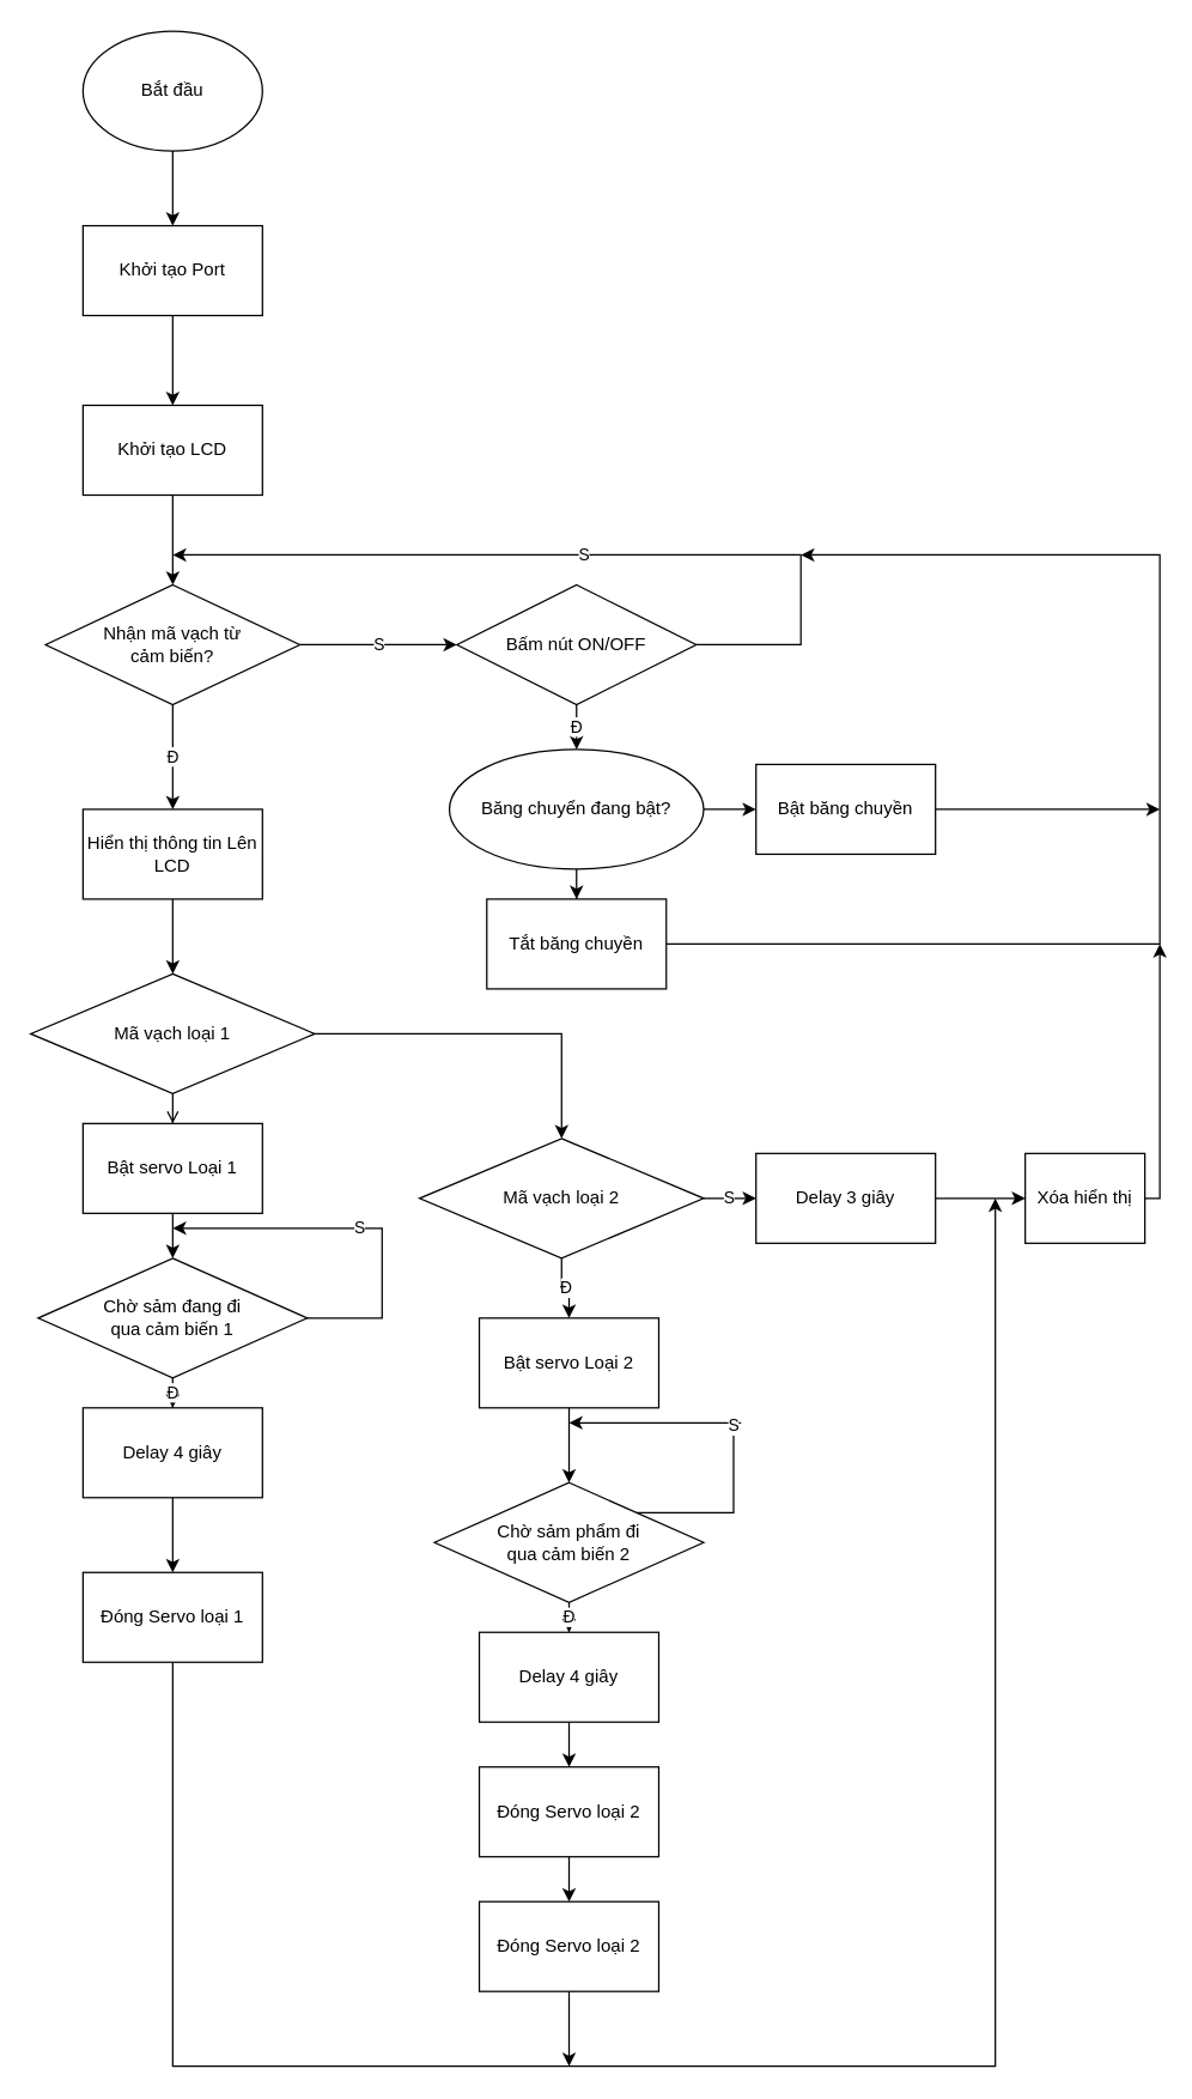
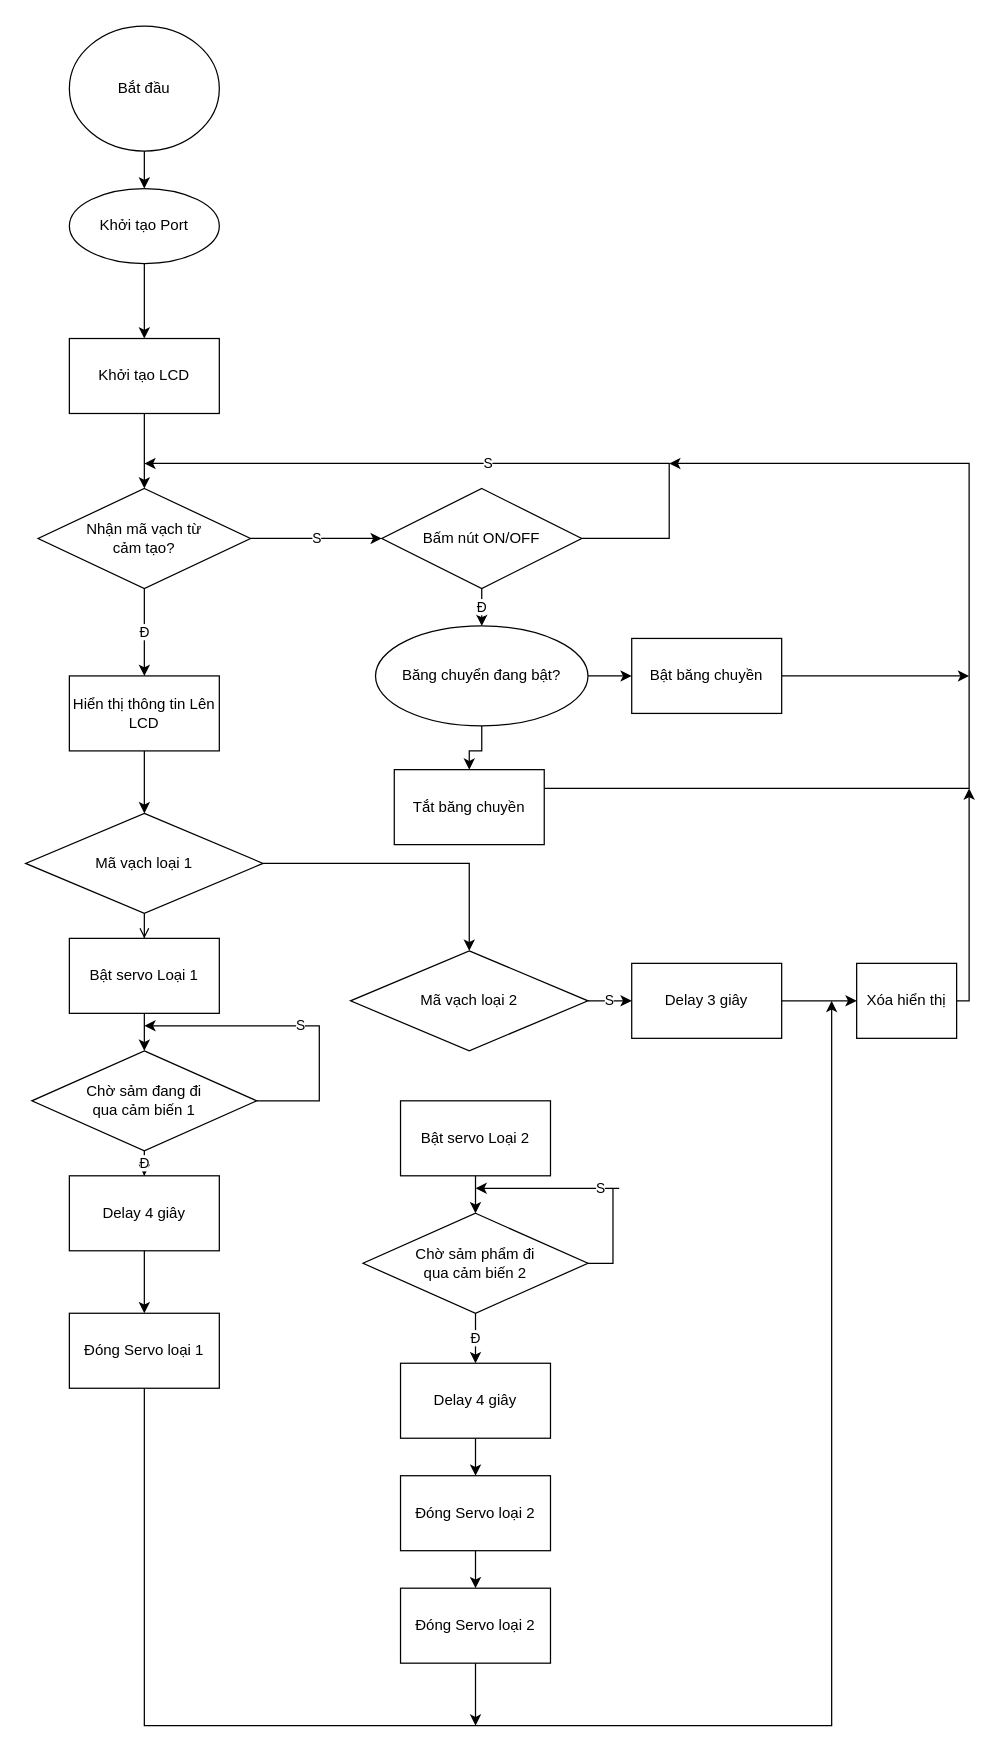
  <mxCell id="0" />
  <mxCell id="1" parent="0" />
  <mxCell id="2" style="edgeStyle=orthogonalEdgeStyle;rounded=0;orthogonalLoop=1;jettySize=auto;html=1;entryX=0.5;entryY=0;entryDx=0;entryDy=0;" parent="1" source="3" target="5" edge="1"><mxGeometry relative="1" as="geometry" /></mxCell>
- <mxCell id="3" value="Bắt đầu" style="ellipse;whiteSpace=wrap;html=1;" parent="1" vertex="1"><mxGeometry x="55" y="20" width="120" height="80" as="geometry" /></mxCell>
+ <mxCell id="3" value="Bắt đầu" style="ellipse;whiteSpace=wrap;html=1;" parent="1" vertex="1"><mxGeometry x="55" y="20" width="120" height="100" as="geometry" /></mxCell>
  <mxCell id="4" style="edgeStyle=orthogonalEdgeStyle;rounded=0;orthogonalLoop=1;jettySize=auto;html=1;entryX=0.5;entryY=0;entryDx=0;entryDy=0;" parent="1" source="5" target="7" edge="1"><mxGeometry relative="1" as="geometry" /></mxCell>
- <mxCell id="5" value="Khởi tạo Port" style="rounded=0;whiteSpace=wrap;html=1;" parent="1" vertex="1"><mxGeometry x="55" y="150" width="120" height="60" as="geometry" /></mxCell>
+ <mxCell id="5" value="Khởi tạo Port" style="ellipse;whiteSpace=wrap;html=1;" parent="1" vertex="1"><mxGeometry x="55" y="150" width="120" height="60" as="geometry" /></mxCell>
  <mxCell id="6" style="edgeStyle=orthogonalEdgeStyle;rounded=0;orthogonalLoop=1;jettySize=auto;html=1;entryX=0.5;entryY=0;entryDx=0;entryDy=0;" parent="1" source="7" target="10" edge="1"><mxGeometry relative="1" as="geometry" /></mxCell>
  <mxCell id="7" value="Khởi tạo LCD" style="rounded=0;whiteSpace=wrap;html=1;" parent="1" vertex="1"><mxGeometry x="55" y="270" width="120" height="60" as="geometry" /></mxCell>
  <mxCell id="8" value="Đ" style="edgeStyle=orthogonalEdgeStyle;rounded=0;orthogonalLoop=1;jettySize=auto;html=1;entryX=0.5;entryY=0;entryDx=0;entryDy=0;" parent="1" source="10" target="23" edge="1"><mxGeometry relative="1" as="geometry" /></mxCell>
  <mxCell id="9" value="S" style="edgeStyle=orthogonalEdgeStyle;rounded=0;orthogonalLoop=1;jettySize=auto;html=1;entryX=0;entryY=0.5;entryDx=0;entryDy=0;" parent="1" source="10" target="13" edge="1"><mxGeometry relative="1" as="geometry" /></mxCell>
- <mxCell id="10" value="Nhận mã vạch từ &lt;br&gt;cảm biến?" style="rhombus;whiteSpace=wrap;html=1;" parent="1" vertex="1"><mxGeometry x="30" y="390" width="170" height="80" as="geometry" /></mxCell>
+ <mxCell id="10" value="Nhận mã vạch từ &lt;br&gt;cảm tạo?" style="rhombus;whiteSpace=wrap;html=1;" parent="1" vertex="1"><mxGeometry x="30" y="390" width="170" height="80" as="geometry" /></mxCell>
  <mxCell id="11" value="Đ" style="edgeStyle=orthogonalEdgeStyle;rounded=0;orthogonalLoop=1;jettySize=auto;html=1;entryX=0.5;entryY=0;entryDx=0;entryDy=0;" parent="1" source="13" target="30" edge="1"><mxGeometry relative="1" as="geometry" /></mxCell>
  <mxCell id="12" value="S" style="edgeStyle=orthogonalEdgeStyle;rounded=0;orthogonalLoop=1;jettySize=auto;html=1;" parent="1" source="13" edge="1"><mxGeometry relative="1" as="geometry"><mxPoint x="115" y="370" as="targetPoint" /><Array as="points"><mxPoint x="535" y="430" /><mxPoint x="535" y="370" /></Array></mxGeometry></mxCell>
  <mxCell id="13" value="Bấm nút ON/OFF" style="rhombus;whiteSpace=wrap;html=1;" parent="1" vertex="1"><mxGeometry x="305" y="390" width="160" height="80" as="geometry" /></mxCell>
  <mxCell id="14" style="edgeStyle=orthogonalEdgeStyle;rounded=0;orthogonalLoop=1;jettySize=auto;html=1;entryX=0.5;entryY=0;entryDx=0;entryDy=0;endArrow=open;" parent="1" source="16" target="18" edge="1"><mxGeometry relative="1" as="geometry" /></mxCell>
  <mxCell id="15" style="edgeStyle=orthogonalEdgeStyle;rounded=0;orthogonalLoop=1;jettySize=auto;html=1;entryX=0.5;entryY=0;entryDx=0;entryDy=0;exitX=1;exitY=0.5;exitDx=0;exitDy=0;" parent="1" source="16" target="37" edge="1"><mxGeometry relative="1" as="geometry"><mxPoint x="265" y="690" as="targetPoint" /><Array as="points"><mxPoint x="375" y="690" /></Array><mxPoint x="215" y="690" as="sourcePoint" /></mxGeometry></mxCell>
  <mxCell id="16" value="Mã vạch loại 1" style="rhombus;whiteSpace=wrap;html=1;" parent="1" vertex="1"><mxGeometry x="20" y="650" width="190" height="80" as="geometry" /></mxCell>
  <mxCell id="17" style="edgeStyle=orthogonalEdgeStyle;rounded=0;orthogonalLoop=1;jettySize=auto;html=1;entryX=0.5;entryY=0;entryDx=0;entryDy=0;" parent="1" source="18" target="21" edge="1"><mxGeometry relative="1" as="geometry" /></mxCell>
  <mxCell id="18" value="Bật servo Loại 1" style="rounded=0;whiteSpace=wrap;html=1;" parent="1" vertex="1"><mxGeometry x="55" y="750" width="120" height="60" as="geometry" /></mxCell>
  <mxCell id="19" value="Đ" style="edgeStyle=orthogonalEdgeStyle;rounded=0;orthogonalLoop=1;jettySize=auto;html=1;" parent="1" source="21" target="25" edge="1"><mxGeometry relative="1" as="geometry" /></mxCell>
  <mxCell id="20" value="S" style="edgeStyle=orthogonalEdgeStyle;rounded=0;orthogonalLoop=1;jettySize=auto;html=1;" parent="1" source="21" edge="1"><mxGeometry relative="1" as="geometry"><mxPoint x="115" y="820" as="targetPoint" /><Array as="points"><mxPoint x="255" y="880" /><mxPoint x="255" y="820" /></Array></mxGeometry></mxCell>
  <mxCell id="21" value="Chờ sảm đang đi &lt;br&gt;qua cảm biến 1" style="rhombus;whiteSpace=wrap;html=1;" parent="1" vertex="1"><mxGeometry x="25" y="840" width="180" height="80" as="geometry" /></mxCell>
  <mxCell id="22" style="edgeStyle=orthogonalEdgeStyle;rounded=0;orthogonalLoop=1;jettySize=auto;html=1;entryX=0.5;entryY=0;entryDx=0;entryDy=0;" parent="1" source="23" target="16" edge="1"><mxGeometry relative="1" as="geometry"><Array as="points"><mxPoint x="115" y="640" /></Array></mxGeometry></mxCell>
  <mxCell id="23" value="Hiển thị thông tin Lên LCD" style="rounded=0;whiteSpace=wrap;html=1;" parent="1" vertex="1"><mxGeometry x="55" y="540" width="120" height="60" as="geometry" /></mxCell>
  <mxCell id="24" style="edgeStyle=orthogonalEdgeStyle;rounded=0;orthogonalLoop=1;jettySize=auto;html=1;entryX=0.5;entryY=0;entryDx=0;entryDy=0;" parent="1" source="25" target="27" edge="1"><mxGeometry relative="1" as="geometry" /></mxCell>
  <mxCell id="25" value="Delay 4 giây" style="rounded=0;whiteSpace=wrap;html=1;" parent="1" vertex="1"><mxGeometry x="55" y="940" width="120" height="60" as="geometry" /></mxCell>
  <mxCell id="26" style="edgeStyle=orthogonalEdgeStyle;rounded=0;orthogonalLoop=1;jettySize=auto;html=1;" parent="1" source="27" edge="1"><mxGeometry relative="1" as="geometry"><mxPoint x="665" y="800" as="targetPoint" /><Array as="points"><mxPoint x="115" y="1380" /><mxPoint x="665" y="1380" /></Array></mxGeometry></mxCell>
  <mxCell id="27" value="Đóng Servo loại 1" style="rounded=0;whiteSpace=wrap;html=1;" parent="1" vertex="1"><mxGeometry x="55" y="1050" width="120" height="60" as="geometry" /></mxCell>
  <mxCell id="28" style="edgeStyle=orthogonalEdgeStyle;rounded=0;orthogonalLoop=1;jettySize=auto;html=1;entryX=0;entryY=0.5;entryDx=0;entryDy=0;" parent="1" source="30" target="34" edge="1"><mxGeometry relative="1" as="geometry" /></mxCell>
  <mxCell id="29" style="edgeStyle=orthogonalEdgeStyle;rounded=0;orthogonalLoop=1;jettySize=auto;html=1;entryX=0.5;entryY=0;entryDx=0;entryDy=0;" parent="1" source="30" target="32" edge="1"><mxGeometry relative="1" as="geometry" /></mxCell>
  <mxCell id="30" value="Băng chuyển đang bật?" style="ellipse;whiteSpace=wrap;html=1;" parent="1" vertex="1"><mxGeometry x="300" y="500" width="170" height="80" as="geometry" /></mxCell>
  <mxCell id="31" style="edgeStyle=orthogonalEdgeStyle;rounded=0;orthogonalLoop=1;jettySize=auto;html=1;" parent="1" source="32" edge="1"><mxGeometry relative="1" as="geometry"><mxPoint x="535" y="370" as="targetPoint" /><Array as="points"><mxPoint x="775" y="630" /><mxPoint x="775" y="370" /></Array></mxGeometry></mxCell>
- <mxCell id="32" value="Tắt băng chuyền" style="rounded=0;whiteSpace=wrap;html=1;" parent="1" vertex="1"><mxGeometry x="325" y="600" width="120" height="60" as="geometry" /></mxCell>
+ <mxCell id="32" value="Tắt băng chuyền" style="rounded=0;whiteSpace=wrap;html=1;" parent="1" vertex="1"><mxGeometry x="315" y="615" width="120" height="60" as="geometry" /></mxCell>
  <mxCell id="33" style="edgeStyle=orthogonalEdgeStyle;rounded=0;orthogonalLoop=1;jettySize=auto;html=1;" parent="1" source="34" edge="1"><mxGeometry relative="1" as="geometry"><mxPoint x="775" y="540" as="targetPoint" /><Array as="points"><mxPoint x="745" y="540" /><mxPoint x="745" y="540" /></Array></mxGeometry></mxCell>
  <mxCell id="34" value="Bật băng chuyền" style="rounded=0;whiteSpace=wrap;html=1;" parent="1" vertex="1"><mxGeometry x="505" y="510" width="120" height="60" as="geometry" /></mxCell>
  <mxCell id="35" value="S" style="edgeStyle=orthogonalEdgeStyle;rounded=0;orthogonalLoop=1;jettySize=auto;html=1;entryX=0;entryY=0.5;entryDx=0;entryDy=0;" parent="1" source="37" target="39" edge="1"><mxGeometry relative="1" as="geometry" /></mxCell>
- <mxCell id="36" value="Đ" style="edgeStyle=orthogonalEdgeStyle;rounded=0;orthogonalLoop=1;jettySize=auto;html=1;" parent="1" source="37" target="41" edge="1"><mxGeometry relative="1" as="geometry" /></mxCell>
  <mxCell id="37" value="Mã vạch loại 2" style="rhombus;whiteSpace=wrap;html=1;" parent="1" vertex="1"><mxGeometry x="280" y="760" width="190" height="80" as="geometry" /></mxCell>
  <mxCell id="38" style="edgeStyle=orthogonalEdgeStyle;rounded=0;orthogonalLoop=1;jettySize=auto;html=1;entryX=0;entryY=0.5;entryDx=0;entryDy=0;" parent="1" source="39" target="52" edge="1"><mxGeometry relative="1" as="geometry" /></mxCell>
  <mxCell id="39" value="Delay 3 giây" style="rounded=0;whiteSpace=wrap;html=1;" parent="1" vertex="1"><mxGeometry x="505" y="770" width="120" height="60" as="geometry" /></mxCell>
  <mxCell id="40" style="edgeStyle=orthogonalEdgeStyle;rounded=0;orthogonalLoop=1;jettySize=auto;html=1;entryX=0.5;entryY=0;entryDx=0;entryDy=0;" parent="1" source="41" target="44" edge="1"><mxGeometry relative="1" as="geometry" /></mxCell>
  <mxCell id="41" value="Bật servo Loại 2" style="rounded=0;whiteSpace=wrap;html=1;" parent="1" vertex="1"><mxGeometry x="320" y="880" width="120" height="60" as="geometry" /></mxCell>
  <mxCell id="42" value="Đ" style="edgeStyle=orthogonalEdgeStyle;rounded=0;orthogonalLoop=1;jettySize=auto;html=1;" parent="1" source="44" target="46" edge="1"><mxGeometry relative="1" as="geometry" /></mxCell>
  <mxCell id="43" value="S" style="edgeStyle=orthogonalEdgeStyle;rounded=0;orthogonalLoop=1;jettySize=auto;html=1;" parent="1" source="44" edge="1"><mxGeometry relative="1" as="geometry"><mxPoint x="380" y="950" as="targetPoint" /><Array as="points"><mxPoint x="490" y="1010" /><mxPoint x="490" y="950" /><mxPoint x="495" y="950" /></Array></mxGeometry></mxCell>
- <mxCell id="44" value="Chờ sảm phẩm đi &lt;br&gt;qua cảm biến 2" style="rhombus;whiteSpace=wrap;html=1;" parent="1" vertex="1"><mxGeometry x="290" y="990" width="180" height="80" as="geometry" /></mxCell>
+ <mxCell id="44" value="Chờ sảm phẩm đi &lt;br&gt;qua cảm biến 2" style="rhombus;whiteSpace=wrap;html=1;" parent="1" vertex="1"><mxGeometry x="290" y="970" width="180" height="80" as="geometry" /></mxCell>
  <mxCell id="45" style="edgeStyle=orthogonalEdgeStyle;rounded=0;orthogonalLoop=1;jettySize=auto;html=1;entryX=0.5;entryY=0;entryDx=0;entryDy=0;" parent="1" source="46" target="48" edge="1"><mxGeometry relative="1" as="geometry" /></mxCell>
  <mxCell id="46" value="Delay 4 giây" style="rounded=0;whiteSpace=wrap;html=1;" parent="1" vertex="1"><mxGeometry x="320" y="1090" width="120" height="60" as="geometry" /></mxCell>
  <mxCell id="47" style="edgeStyle=orthogonalEdgeStyle;rounded=0;orthogonalLoop=1;jettySize=auto;html=1;" parent="1" source="48" target="50" edge="1"><mxGeometry relative="1" as="geometry" /></mxCell>
  <mxCell id="48" value="Đóng Servo loại 2" style="rounded=0;whiteSpace=wrap;html=1;" parent="1" vertex="1"><mxGeometry x="320" y="1180" width="120" height="60" as="geometry" /></mxCell>
  <mxCell id="49" style="edgeStyle=orthogonalEdgeStyle;rounded=0;orthogonalLoop=1;jettySize=auto;html=1;" parent="1" source="50" edge="1"><mxGeometry relative="1" as="geometry"><mxPoint x="380" y="1380" as="targetPoint" /></mxGeometry></mxCell>
  <mxCell id="50" value="Đóng Servo loại 2" style="rounded=0;whiteSpace=wrap;html=1;" parent="1" vertex="1"><mxGeometry x="320" y="1270" width="120" height="60" as="geometry" /></mxCell>
  <mxCell id="51" style="edgeStyle=orthogonalEdgeStyle;rounded=0;orthogonalLoop=1;jettySize=auto;html=1;" parent="1" source="52" edge="1"><mxGeometry relative="1" as="geometry"><mxPoint x="775" y="630" as="targetPoint" /><Array as="points"><mxPoint x="775" y="800" /><mxPoint x="775" y="650" /><mxPoint x="775" y="650" /></Array></mxGeometry></mxCell>
  <mxCell id="52" value="Xóa hiển thị" style="rounded=0;whiteSpace=wrap;html=1;" parent="1" vertex="1"><mxGeometry x="685" y="770" width="80" height="60" as="geometry" /></mxCell>
